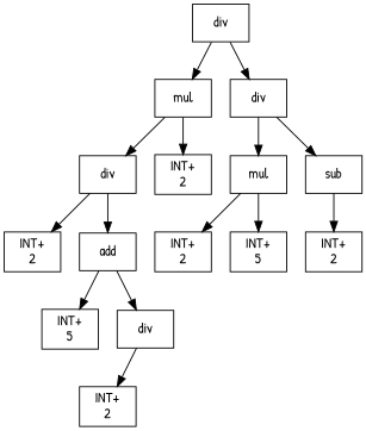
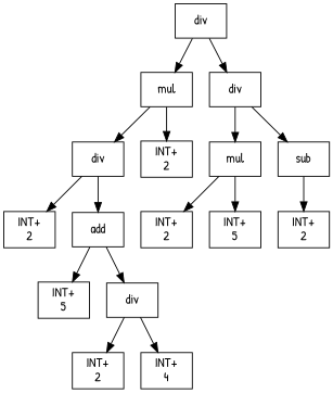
  digraph {
    fontname="Patrick Hand"
    node [fontname="Patrick Hand" shape=box]
    edge [fontname="Patrick Hand"]
    n1 [label=div]
    n2 [label=mul]
    n3 [label=div]
    n4 [label=div]
    n5 [label="INT+\n2"]
    n6 [label=mul]
    n7 [label=sub]
    n8 [label="INT+\n2"]
    n9 [label=add]
    n10 [label="INT+\n5"]
    n11 [label=div]
    n12 [label="INT+\n2"]
+   n13 [label="INT+\n4"]
    n14 [label="INT+\n2"]
    n15 [label="INT+\n5"]
    n16 [label="INT+\n2"]
    n1 -> n2
    n1 -> n3
    n2 -> n4
    n2 -> n5
    n3 -> n6
    n3 -> n7
    n4 -> n8
    n4 -> n9
    n6 -> n14
    n6 -> n15
    n7 -> n16
    n9 -> n10
    n9 -> n11
    n11 -> n12
+   n11 -> n13
  }
